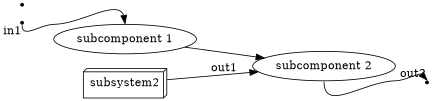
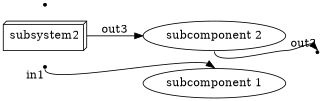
  digraph {
    rankdir=LR
    node [shape=point]
    n1 [label=in1]
    n2 [label="subcomponent 1" shape=""]
    n3 [label="subcomponent 2" shape=""]
    n4 [label=in2]
    n5 [label=out2]
    n6 [label=subsystem2 shape=box3d]
    n1 -> n2 [headport=n taillabel=in1 tailport=s]
-   n2 -> n3
    n3 -> n5 [headlabel=out2 headport=n tailport=s]
-   n6 -> n3 [label=out1]
+   n6 -> n3 [label=out3]
  }
